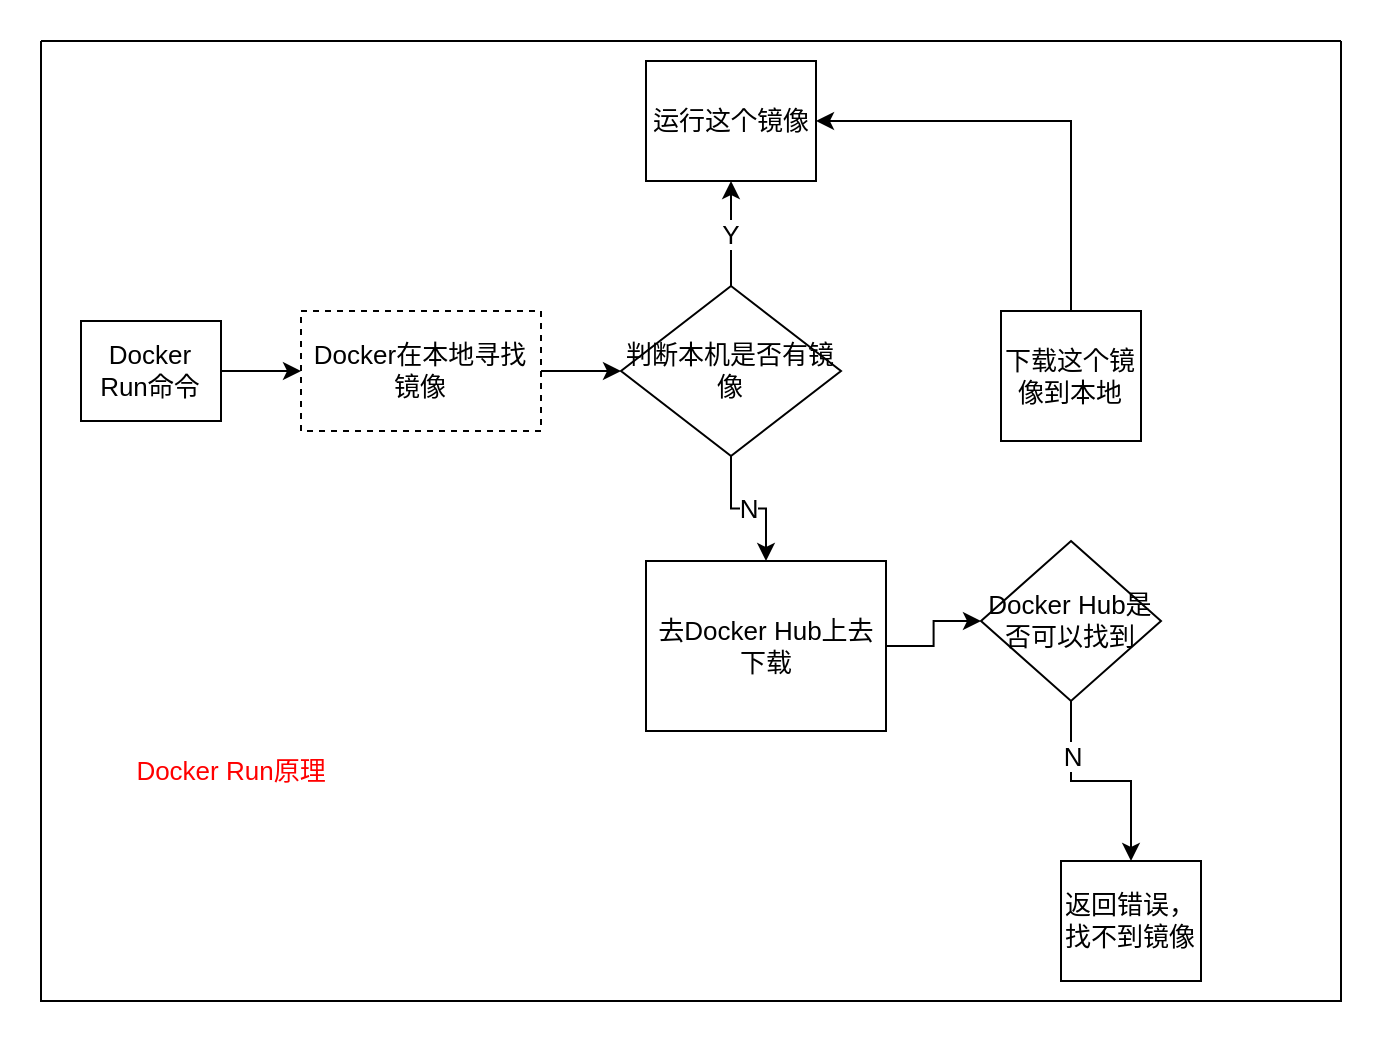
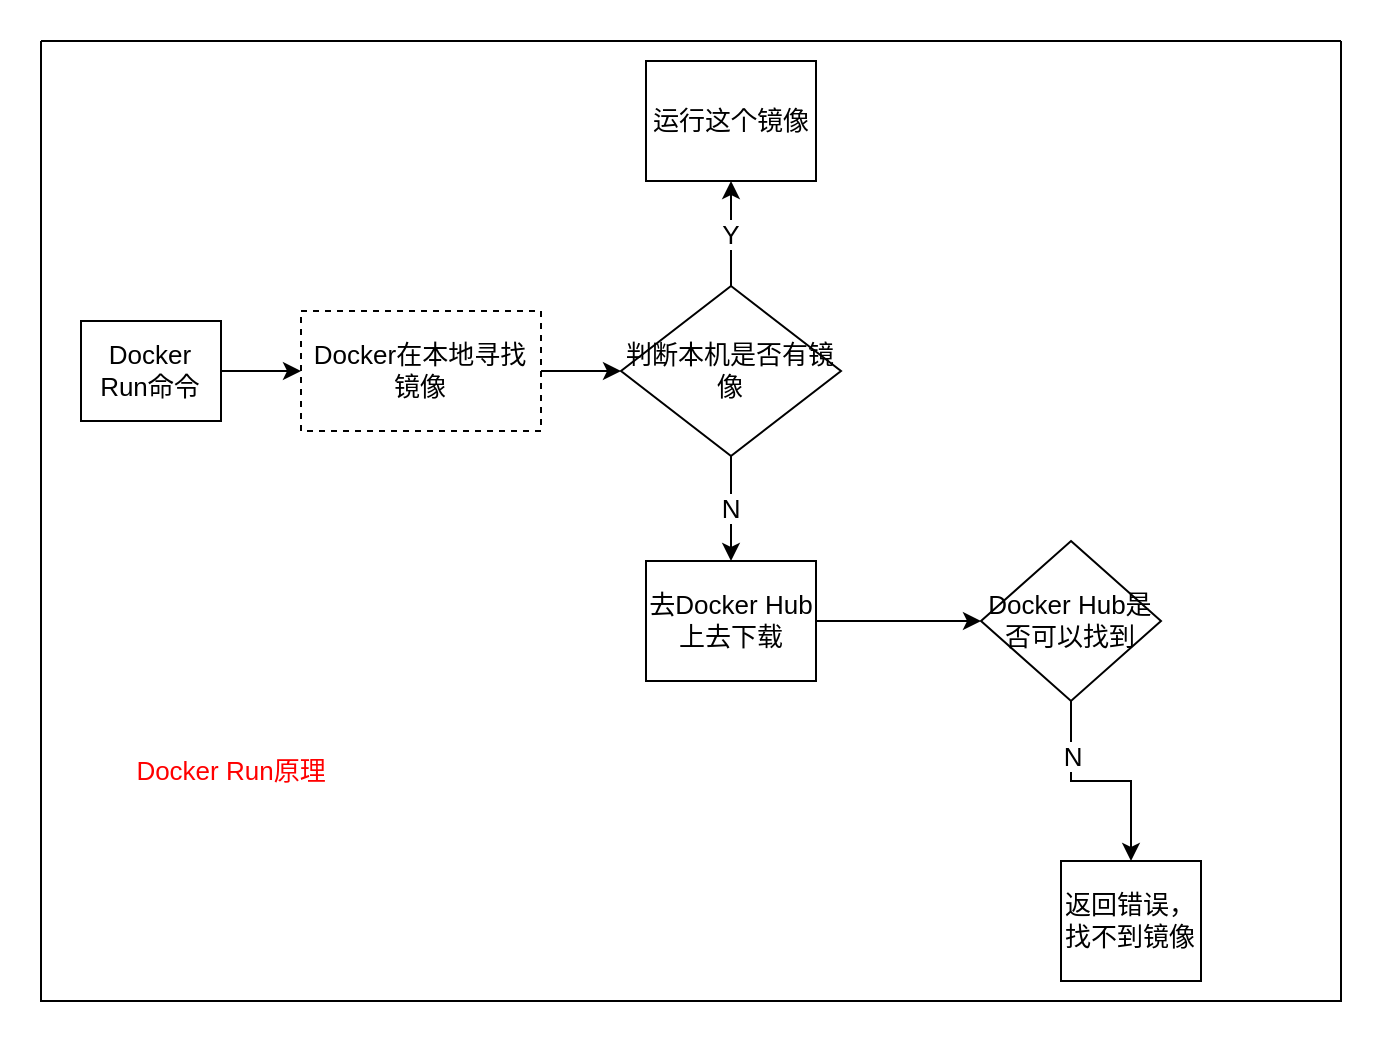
  <mxCell id="0" />
  <mxCell id="1" parent="0" />
  <mxCell id="2" style="edgeStyle=orthogonalEdgeStyle;rounded=0;orthogonalLoop=1;jettySize=auto;html=1;exitX=1;exitY=0.5;exitDx=0;exitDy=0;entryX=0;entryY=0.5;entryDx=0;entryDy=0;fontSize=16;" edge="1" parent="1" source="3" target="5"><mxGeometry relative="1" as="geometry" /></mxCell>
  <mxCell id="3" value="Docker Run命令" style="rounded=0;whiteSpace=wrap;html=1;fontSize=13;" vertex="1" parent="1"><mxGeometry x="40" y="160" width="70" height="50" as="geometry" /></mxCell>
  <mxCell id="4" value="" style="edgeStyle=orthogonalEdgeStyle;rounded=0;orthogonalLoop=1;jettySize=auto;html=1;exitX=1;exitY=0.5;exitDx=0;exitDy=0;fontSize=16;" edge="1" parent="1" source="5" target="8"><mxGeometry relative="1" as="geometry" /></mxCell>
  <mxCell id="5" value="Docker在本地寻找镜像" style="rounded=0;whiteSpace=wrap;html=1;fontSize=13;dashed=1;" vertex="1" parent="1"><mxGeometry x="150" y="155" width="120" height="60" as="geometry" /></mxCell>
  <mxCell id="6" value="Y" style="edgeStyle=orthogonalEdgeStyle;rounded=0;orthogonalLoop=1;jettySize=auto;html=1;exitX=0.5;exitY=0;exitDx=0;exitDy=0;fontSize=13;" edge="1" parent="1" source="8" target="9"><mxGeometry relative="1" as="geometry" /></mxCell>
  <mxCell id="7" value="N" style="edgeStyle=orthogonalEdgeStyle;rounded=0;orthogonalLoop=1;jettySize=auto;html=1;exitX=0.5;exitY=1;exitDx=0;exitDy=0;entryX=0.5;entryY=0;entryDx=0;entryDy=0;fontSize=13;" edge="1" parent="1" source="8" target="11"><mxGeometry relative="1" as="geometry" /></mxCell>
  <mxCell id="8" value="判断本机是否有镜像" style="rhombus;whiteSpace=wrap;html=1;fontSize=13;" vertex="1" parent="1"><mxGeometry x="310" y="142.5" width="110" height="85" as="geometry" /></mxCell>
  <mxCell id="9" value="运行这个镜像" style="rounded=0;whiteSpace=wrap;html=1;fontSize=13;" vertex="1" parent="1"><mxGeometry x="322.5" y="30" width="85" height="60" as="geometry" /></mxCell>
  <mxCell id="10" style="edgeStyle=orthogonalEdgeStyle;rounded=0;orthogonalLoop=1;jettySize=auto;html=1;exitX=1;exitY=0.5;exitDx=0;exitDy=0;entryX=0;entryY=0.5;entryDx=0;entryDy=0;fontSize=13;" edge="1" parent="1" source="11" target="14"><mxGeometry relative="1" as="geometry" /></mxCell>
- <mxCell id="11" value="去Docker Hub上去下载" style="whiteSpace=wrap;html=1;fontSize=13;" vertex="1" parent="1"><mxGeometry x="322.5" y="280" width="120" height="85" as="geometry" /></mxCell>
+ <mxCell id="11" value="去Docker Hub上去下载" style="whiteSpace=wrap;html=1;fontSize=13;" vertex="1" parent="1"><mxGeometry x="322.5" y="280" width="85" height="60" as="geometry" /></mxCell>
  <mxCell id="12" style="edgeStyle=orthogonalEdgeStyle;rounded=0;orthogonalLoop=1;jettySize=auto;html=1;exitX=0.5;exitY=1;exitDx=0;exitDy=0;entryX=0.5;entryY=0;entryDx=0;entryDy=0;fontSize=13;" edge="1" parent="1" source="14" target="18"><mxGeometry relative="1" as="geometry" /></mxCell>
  <mxCell id="13" value="N" style="edgeLabel;html=1;align=center;verticalAlign=middle;resizable=0;points=[];fontSize=13;" vertex="1" connectable="0" parent="12"><mxGeometry x="-0.72" y="3" relative="1" as="geometry"><mxPoint x="-3" y="12" as="offset" /></mxGeometry></mxCell>
  <mxCell id="14" value="Docker Hub是否可以找到" style="rhombus;whiteSpace=wrap;html=1;fontSize=13;" vertex="1" parent="1"><mxGeometry x="490" y="270" width="90" height="80" as="geometry" /></mxCell>
- <mxCell id="15" style="edgeStyle=orthogonalEdgeStyle;rounded=0;orthogonalLoop=1;jettySize=auto;html=1;exitX=0.5;exitY=0;exitDx=0;exitDy=0;entryX=1;entryY=0.5;entryDx=0;entryDy=0;fontSize=13;" edge="1" parent="1" source="16" target="9"><mxGeometry relative="1" as="geometry" /></mxCell>
- <mxCell id="16" value="下载这个镜像到本地" style="whiteSpace=wrap;html=1;fontSize=13;" vertex="1" parent="1"><mxGeometry x="500" y="155" width="70" height="65" as="geometry" /></mxCell>
  <mxCell id="17" value="" style="swimlane;startSize=0;fontSize=13;" vertex="1" parent="1"><mxGeometry x="20" y="20" width="650" height="480" as="geometry"><mxRectangle x="90" y="170" width="50" height="40" as="alternateBounds" /></mxGeometry></mxCell>
  <mxCell id="18" value="返回错误，找不到镜像" style="whiteSpace=wrap;html=1;fontSize=13;" vertex="1" parent="17"><mxGeometry x="510" y="410" width="70" height="60" as="geometry" /></mxCell>
  <mxCell id="19" value="Docker Run原理" style="text;html=1;align=center;verticalAlign=middle;resizable=0;points=[];autosize=1;strokeColor=none;fontSize=13;fontColor=#FF0000;" vertex="1" parent="17"><mxGeometry x="40" y="355" width="110" height="20" as="geometry" /></mxCell>
